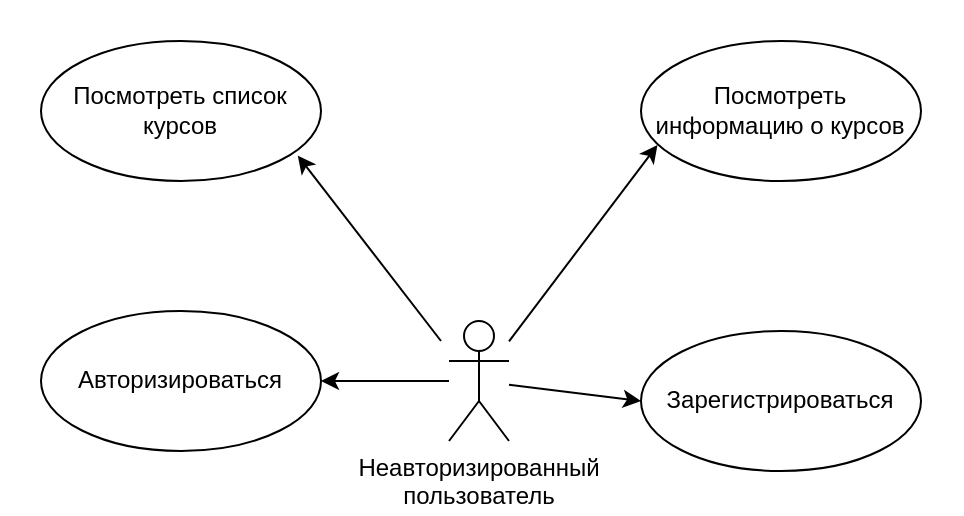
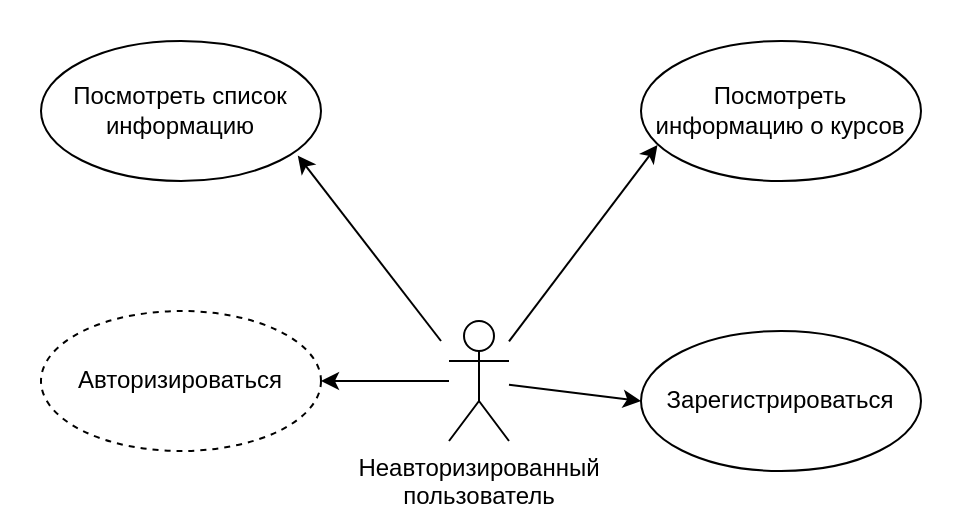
  <mxCell id="0" />
  <mxCell id="1" parent="0" />
  <mxCell id="2" style="rounded=0;orthogonalLoop=1;jettySize=auto;html=1;entryX=1;entryY=0.5;entryDx=0;entryDy=0;" parent="1" source="5" target="6" edge="1"><mxGeometry relative="1" as="geometry" /></mxCell>
  <mxCell id="3" style="rounded=0;orthogonalLoop=1;jettySize=auto;html=1;entryX=0;entryY=0.5;entryDx=0;entryDy=0;" parent="1" source="5" target="7" edge="1"><mxGeometry relative="1" as="geometry" /></mxCell>
  <mxCell id="4" style="rounded=0;orthogonalLoop=1;jettySize=auto;html=1;entryX=0.059;entryY=0.742;entryDx=0;entryDy=0;entryPerimeter=0;" parent="1" source="5" target="9" edge="1"><mxGeometry relative="1" as="geometry"><mxPoint x="239" y="110" as="targetPoint" /></mxGeometry></mxCell>
  <mxCell id="5" value="Неавторизированный&lt;div&gt;пользователь&lt;/div&gt;" style="shape=umlActor;verticalLabelPosition=bottom;verticalAlign=top;html=1;" parent="1" vertex="1"><mxGeometry x="224" y="160" width="30" height="60" as="geometry" /></mxCell>
- <mxCell id="6" value="Авторизироваться" style="ellipse;whiteSpace=wrap;html=1;" parent="1" vertex="1"><mxGeometry x="20" y="155" width="140" height="70" as="geometry" /></mxCell>
+ <mxCell id="6" value="Авторизироваться" style="ellipse;whiteSpace=wrap;html=1;dashed=1;" parent="1" vertex="1"><mxGeometry x="20" y="155" width="140" height="70" as="geometry" /></mxCell>
  <mxCell id="7" value="Зарегистрироваться" style="ellipse;whiteSpace=wrap;html=1;" parent="1" vertex="1"><mxGeometry x="320" y="165" width="140" height="70" as="geometry" /></mxCell>
- <mxCell id="8" value="Посмотреть список курсов" style="ellipse;whiteSpace=wrap;html=1;" parent="1" vertex="1"><mxGeometry x="20" y="20" width="140" height="70" as="geometry" /></mxCell>
+ <mxCell id="8" value="Посмотреть список информацию" style="ellipse;whiteSpace=wrap;html=1;" parent="1" vertex="1"><mxGeometry x="20" y="20" width="140" height="70" as="geometry" /></mxCell>
  <mxCell id="9" value="Посмотреть информацию о курсов" style="ellipse;whiteSpace=wrap;html=1;" parent="1" vertex="1"><mxGeometry x="320" y="20" width="140" height="70" as="geometry" /></mxCell>
  <mxCell id="10" style="rounded=0;orthogonalLoop=1;jettySize=auto;html=1;entryX=0.917;entryY=0.818;entryDx=0;entryDy=0;entryPerimeter=0;" edge="1" parent="1" target="8"><mxGeometry relative="1" as="geometry"><mxPoint x="220" y="170" as="sourcePoint" /><mxPoint x="335" y="82" as="targetPoint" /></mxGeometry></mxCell>
